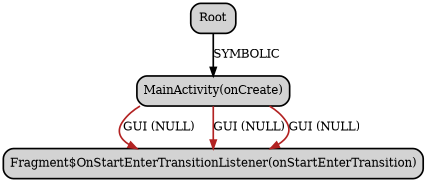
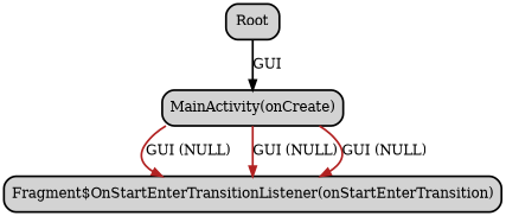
  digraph {
    node [shape=box style="rounded,bold,filled"]
    edge [color=firebrick style=bold]
    n1 [label=Root]
    n2 [label="MainActivity(onCreate)"]
    n3 [label="Fragment$OnStartEnterTransitionListener(onStartEnterTransition)"]
-   n1 -> n2 [color=black label=SYMBOLIC]
+   n1 -> n2 [color=black label=GUI]
    n2 -> n3 [label="GUI (NULL)"]
    n2 -> n3 [label="GUI (NULL)"]
    n2 -> n3 [label="GUI (NULL)"]
  }
